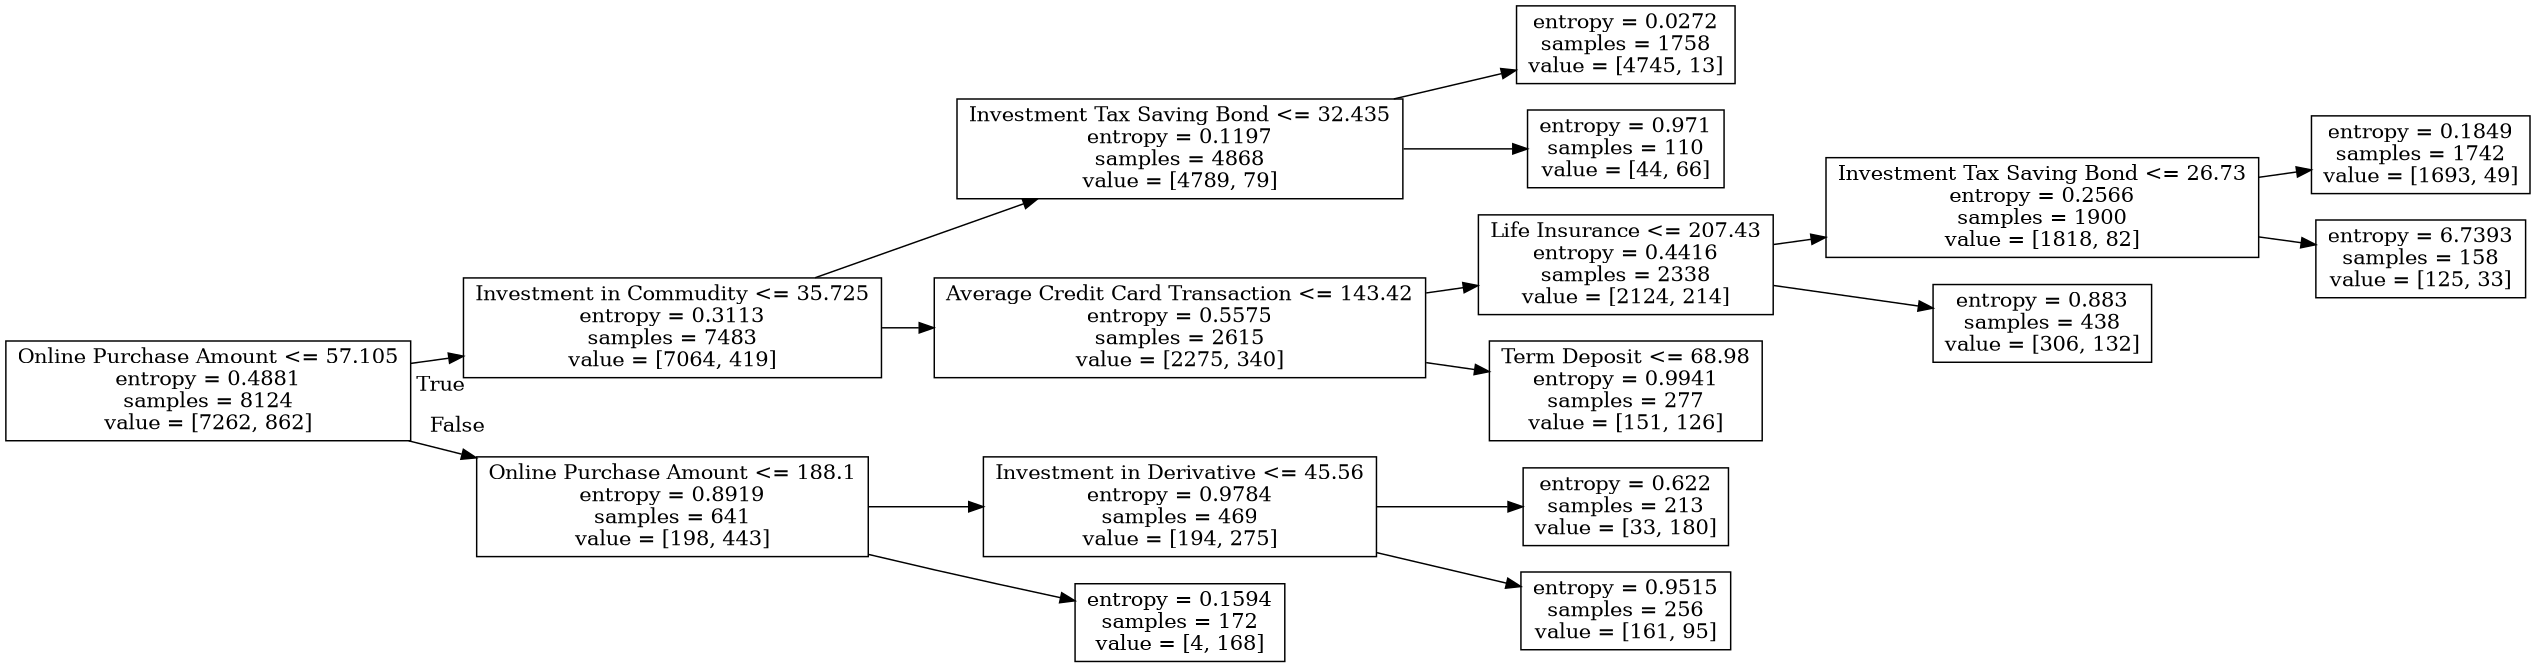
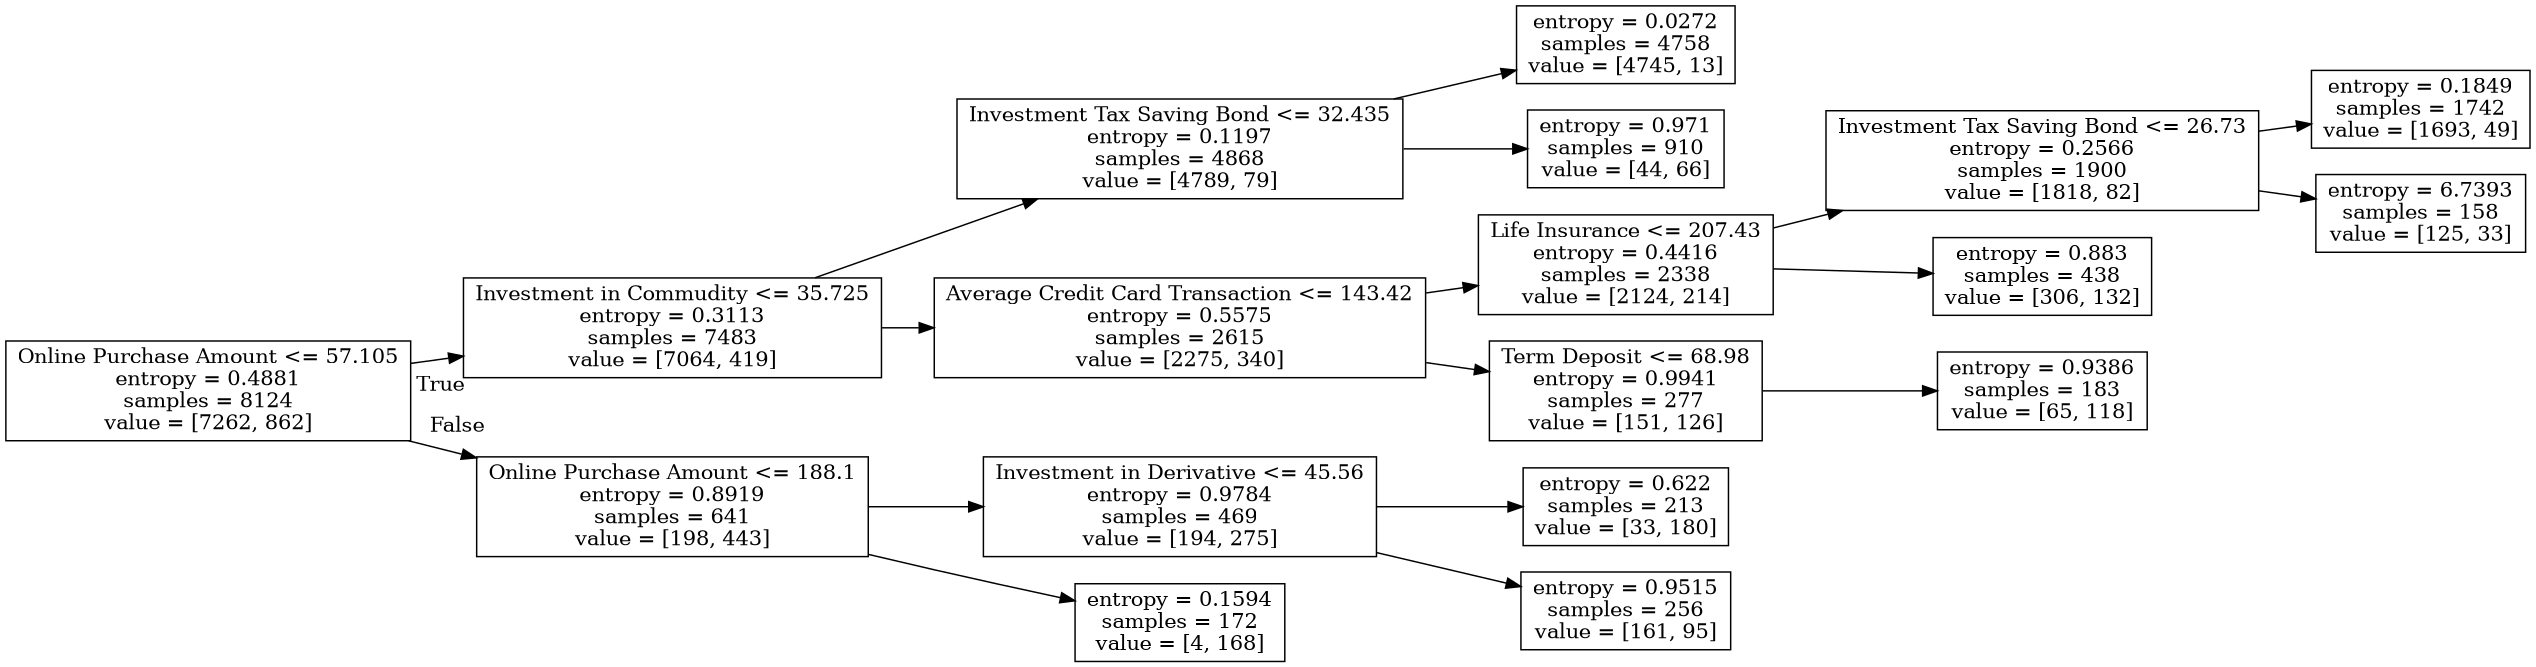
  digraph {
    rankdir=LR
    node [shape=box]
    n1 [label="Online Purchase Amount <= 57.105\nentropy = 0.4881\nsamples = 8124\nvalue = [7262, 862]"]
    n2 [label="Investment in Commudity <= 35.725\nentropy = 0.3113\nsamples = 7483\nvalue = [7064, 419]"]
    n3 [label="Online Purchase Amount <= 188.1\nentropy = 0.8919\nsamples = 641\nvalue = [198, 443]"]
    n4 [label="Investment Tax Saving Bond <= 32.435\nentropy = 0.1197\nsamples = 4868\nvalue = [4789, 79]"]
    n5 [label="Average Credit Card Transaction <= 143.42\nentropy = 0.5575\nsamples = 2615\nvalue = [2275, 340]"]
    n6 [label="Investment in Derivative <= 45.56\nentropy = 0.9784\nsamples = 469\nvalue = [194, 275]"]
    n7 [label="entropy = 0.1594\nsamples = 172\nvalue = [4, 168]"]
-   n8 [label="entropy = 0.0272\nsamples = 1758\nvalue = [4745, 13]"]
-   n9 [label="entropy = 0.971\nsamples = 110\nvalue = [44, 66]"]
+   n8 [label="entropy = 0.0272\nsamples = 4758\nvalue = [4745, 13]"]
+   n9 [label="entropy = 0.971\nsamples = 910\nvalue = [44, 66]"]
    n10 [label="Life Insurance <= 207.43\nentropy = 0.4416\nsamples = 2338\nvalue = [2124, 214]"]
    n11 [label="Term Deposit <= 68.98\nentropy = 0.9941\nsamples = 277\nvalue = [151, 126]"]
    n12 [label="Investment Tax Saving Bond <= 26.73\nentropy = 0.2566\nsamples = 1900\nvalue = [1818, 82]"]
    n13 [label="entropy = 0.883\nsamples = 438\nvalue = [306, 132]"]
+   n14 [label="entropy = 0.9386\nsamples = 183\nvalue = [65, 118]"]
    n15 [label="entropy = 0.1849\nsamples = 1742\nvalue = [1693, 49]"]
    n16 [label="entropy = 6.7393\nsamples = 158\nvalue = [125, 33]"]
    n17 [label="entropy = 0.622\nsamples = 213\nvalue = [33, 180]"]
    n18 [label="entropy = 0.9515\nsamples = 256\nvalue = [161, 95]"]
    n1 -> n2 [headlabel=True labelangle=45 labeldistance=2.5]
    n1 -> n3 [headlabel=False labelangle=-45 labeldistance=2.5]
    n2 -> n4
    n2 -> n5
    n3 -> n6
    n3 -> n7
    n4 -> n8
    n4 -> n9
    n5 -> n10
    n5 -> n11
    n6 -> n17
    n6 -> n18
    n10 -> n12
    n10 -> n13
+   n11 -> n14
    n12 -> n15
    n12 -> n16
  }
